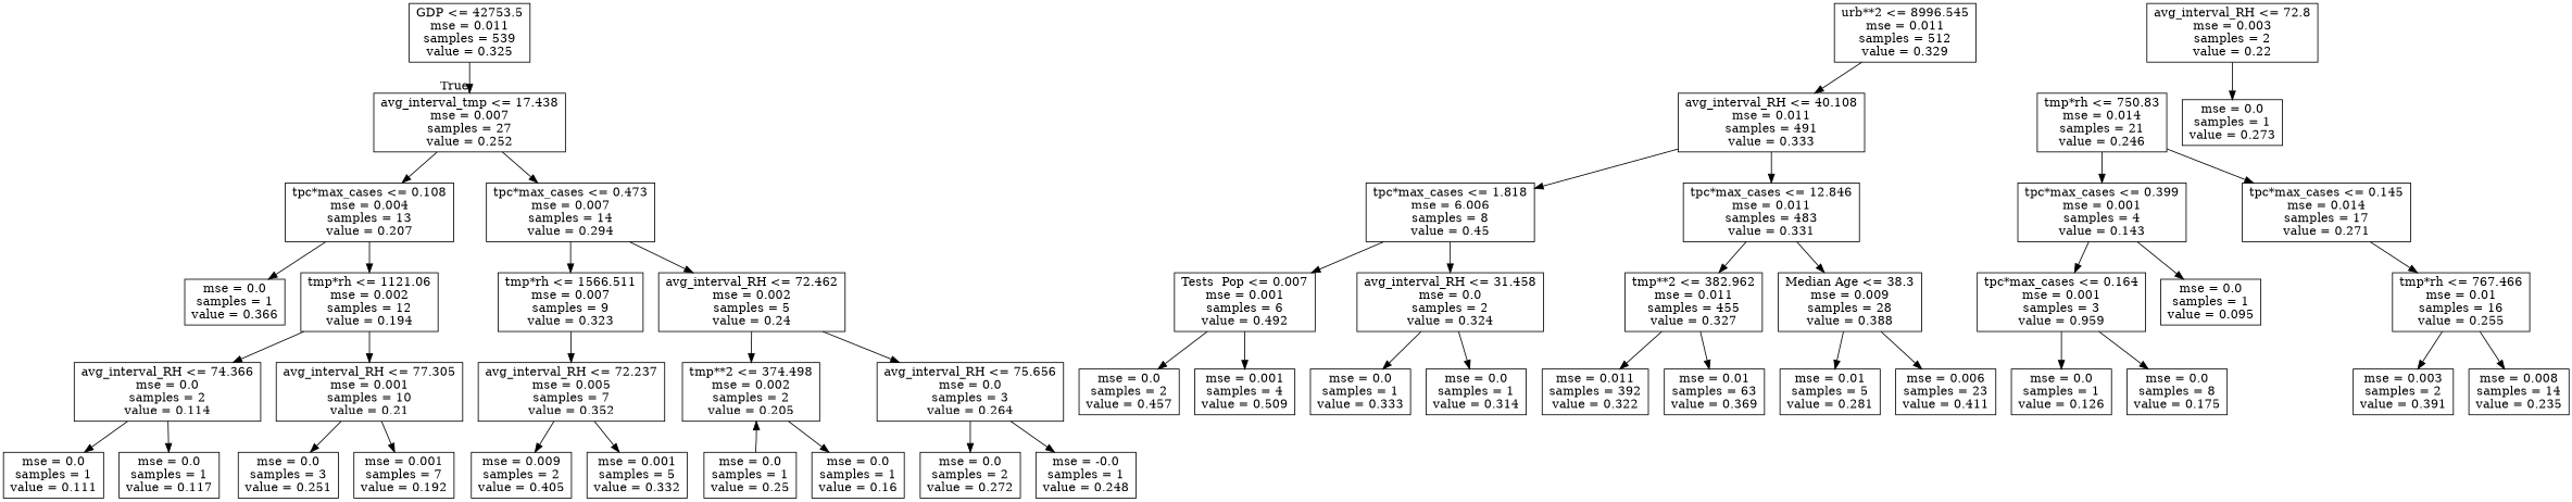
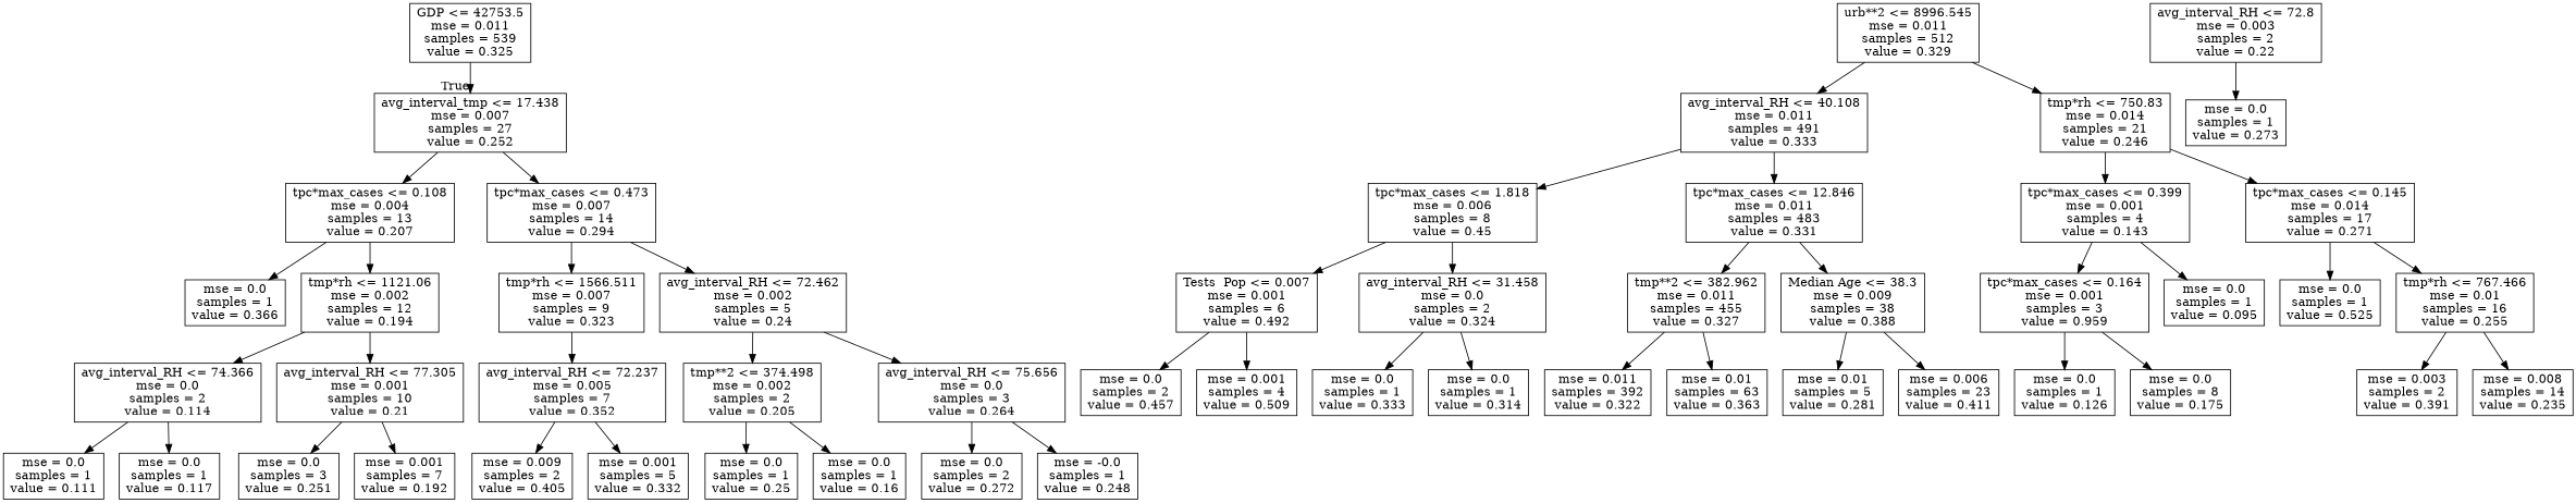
  digraph {
    node [shape=box]
    n1 [label="GDP <= 42753.5\nmse = 0.011\nsamples = 539\nvalue = 0.325"]
    n2 [label="avg_interval_tmp <= 17.438\nmse = 0.007\nsamples = 27\nvalue = 0.252"]
    n3 [label="tpc*max_cases <= 0.108\nmse = 0.004\nsamples = 13\nvalue = 0.207"]
    n4 [label="tpc*max_cases <= 0.473\nmse = 0.007\nsamples = 14\nvalue = 0.294"]
    n5 [label="urb**2 <= 8996.545\nmse = 0.011\nsamples = 512\nvalue = 0.329"]
    n6 [label="avg_interval_RH <= 40.108\nmse = 0.011\nsamples = 491\nvalue = 0.333"]
    n7 [label="tmp*rh <= 750.83\nmse = 0.014\nsamples = 21\nvalue = 0.246"]
    n8 [label="mse = 0.0\nsamples = 1\nvalue = 0.366"]
    n9 [label="tmp*rh <= 1121.06\nmse = 0.002\nsamples = 12\nvalue = 0.194"]
    n10 [label="tmp*rh <= 1566.511\nmse = 0.007\nsamples = 9\nvalue = 0.323"]
    n11 [label="avg_interval_RH <= 72.462\nmse = 0.002\nsamples = 5\nvalue = 0.24"]
    n12 [label="avg_interval_RH <= 74.366\nmse = 0.0\nsamples = 2\nvalue = 0.114"]
    n13 [label="avg_interval_RH <= 77.305\nmse = 0.001\nsamples = 10\nvalue = 0.21"]
    n14 [label="mse = 0.0\nsamples = 1\nvalue = 0.111"]
    n15 [label="mse = 0.0\nsamples = 1\nvalue = 0.117"]
    n16 [label="mse = 0.0\nsamples = 3\nvalue = 0.251"]
    n17 [label="mse = 0.001\nsamples = 7\nvalue = 0.192"]
    n18 [label="avg_interval_RH <= 72.237\nmse = 0.005\nsamples = 7\nvalue = 0.352"]
    n19 [label="tmp**2 <= 374.498\nmse = 0.002\nsamples = 2\nvalue = 0.205"]
    n20 [label="avg_interval_RH <= 75.656\nmse = 0.0\nsamples = 3\nvalue = 0.264"]
    n21 [label="mse = 0.009\nsamples = 2\nvalue = 0.405"]
    n22 [label="mse = 0.001\nsamples = 5\nvalue = 0.332"]
    n23 [label="avg_interval_RH <= 72.8\nmse = 0.003\nsamples = 2\nvalue = 0.22"]
    n24 [label="mse = 0.0\nsamples = 1\nvalue = 0.273"]
    n25 [label="mse = 0.0\nsamples = 1\nvalue = 0.25"]
    n26 [label="mse = 0.0\nsamples = 1\nvalue = 0.16"]
    n27 [label="mse = 0.0\nsamples = 2\nvalue = 0.272"]
    n28 [label="mse = -0.0\nsamples = 1\nvalue = 0.248"]
-   n29 [label="tpc*max_cases <= 1.818\nmse = 6.006\nsamples = 8\nvalue = 0.45"]
+   n29 [label="tpc*max_cases <= 1.818\nmse = 0.006\nsamples = 8\nvalue = 0.45"]
    n30 [label="tpc*max_cases <= 12.846\nmse = 0.011\nsamples = 483\nvalue = 0.331"]
    n31 [label="tpc*max_cases <= 0.399\nmse = 0.001\nsamples = 4\nvalue = 0.143"]
    n32 [label="tpc*max_cases <= 0.145\nmse = 0.014\nsamples = 17\nvalue = 0.271"]
    n33 [label="Tests \ Pop <= 0.007\nmse = 0.001\nsamples = 6\nvalue = 0.492"]
    n34 [label="avg_interval_RH <= 31.458\nmse = 0.0\nsamples = 2\nvalue = 0.324"]
    n35 [label="tmp**2 <= 382.962\nmse = 0.011\nsamples = 455\nvalue = 0.327"]
-   n36 [label="Median Age <= 38.3\nmse = 0.009\nsamples = 28\nvalue = 0.388"]
+   n36 [label="Median Age <= 38.3\nmse = 0.009\nsamples = 38\nvalue = 0.388"]
    n37 [label="mse = 0.0\nsamples = 2\nvalue = 0.457"]
    n38 [label="mse = 0.001\nsamples = 4\nvalue = 0.509"]
    n39 [label="mse = 0.0\nsamples = 1\nvalue = 0.333"]
    n40 [label="mse = 0.0\nsamples = 1\nvalue = 0.314"]
    n41 [label="mse = 0.011\nsamples = 392\nvalue = 0.322"]
-   n42 [label="mse = 0.01\nsamples = 63\nvalue = 0.369"]
+   n42 [label="mse = 0.01\nsamples = 63\nvalue = 0.363"]
    n43 [label="mse = 0.01\nsamples = 5\nvalue = 0.281"]
    n44 [label="mse = 0.006\nsamples = 23\nvalue = 0.411"]
    n45 [label="tpc*max_cases <= 0.164\nmse = 0.001\nsamples = 3\nvalue = 0.959"]
    n46 [label="mse = 0.0\nsamples = 1\nvalue = 0.095"]
+   n47 [label="mse = 0.0\nsamples = 1\nvalue = 0.525"]
    n48 [label="tmp*rh <= 767.466\nmse = 0.01\nsamples = 16\nvalue = 0.255"]
    n49 [label="mse = 0.0\nsamples = 1\nvalue = 0.126"]
    n50 [label="mse = 0.0\nsamples = 8\nvalue = 0.175"]
    n51 [label="mse = 0.003\nsamples = 2\nvalue = 0.391"]
    n52 [label="mse = 0.008\nsamples = 14\nvalue = 0.235"]
    n1 -> n2 [headlabel=True labelangle=45 labeldistance=2.5]
    n2 -> n3
    n2 -> n4
    n3 -> n8
    n3 -> n9
    n4 -> n10
    n4 -> n11
    n5 -> n6
+   n5 -> n7
    n6 -> n29
    n6 -> n30
    n7 -> n31
    n7 -> n32
    n9 -> n12
    n9 -> n13
    n10 -> n18
    n11 -> n19
    n11 -> n20
    n12 -> n14
    n12 -> n15
    n13 -> n16
    n13 -> n17
    n18 -> n21
    n18 -> n22
-   n25 -> n19
+   n19 -> n25
    n19 -> n26
    n20 -> n27
    n20 -> n28
    n23 -> n24
    n29 -> n33
    n29 -> n34
    n30 -> n35
    n30 -> n36
    n31 -> n45
    n31 -> n46
+   n32 -> n47
    n32 -> n48
    n33 -> n37
    n33 -> n38
    n34 -> n39
    n34 -> n40
    n35 -> n41
    n35 -> n42
    n36 -> n43
    n36 -> n44
    n45 -> n49
    n45 -> n50
    n48 -> n51
    n48 -> n52
  }
